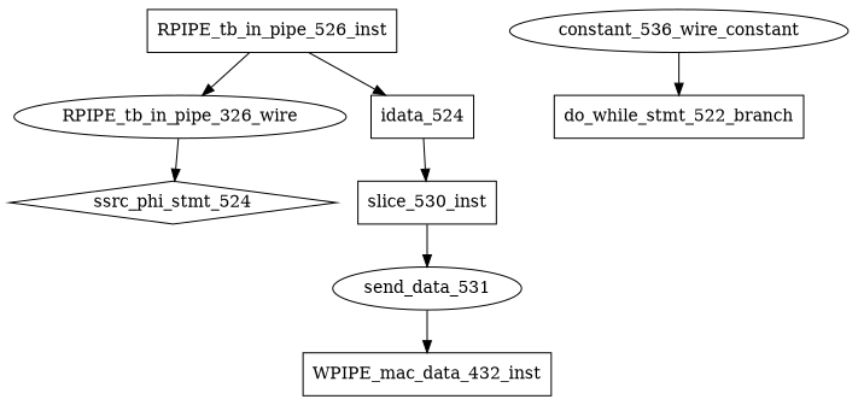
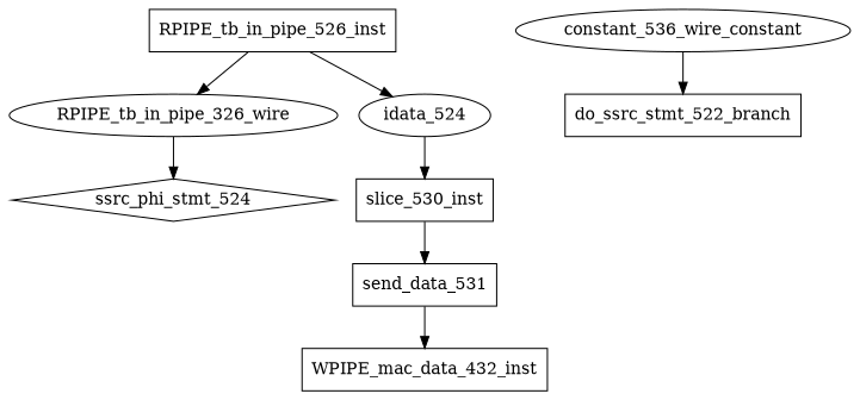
  digraph {
    node [shape=ellipse]
    n1 [label=RPIPE_tb_in_pipe_326_wire]
    ssrc_phi_stmt_524 [shape=diamond]
    slice_530_inst [shape=rectangle]
-   idata_524 [shape=box]
-   send_data_531
+   idata_524
+   send_data_531 [shape=box]
    n6 [label=constant_536_wire_constant]
-   do_while_stmt_522_branch [shape=rectangle]
+   do_while_stmt_522_branch [shape=rectangle label=do_ssrc_stmt_522_branch]
    n8 [label=WPIPE_mac_data_432_inst shape=rectangle]
    RPIPE_tb_in_pipe_526_inst [shape=rectangle]
    n1 -> ssrc_phi_stmt_524
    slice_530_inst -> send_data_531
    idata_524 -> slice_530_inst
    send_data_531 -> n8
    n6 -> do_while_stmt_522_branch
    RPIPE_tb_in_pipe_526_inst -> n1
    RPIPE_tb_in_pipe_526_inst -> idata_524
  }
